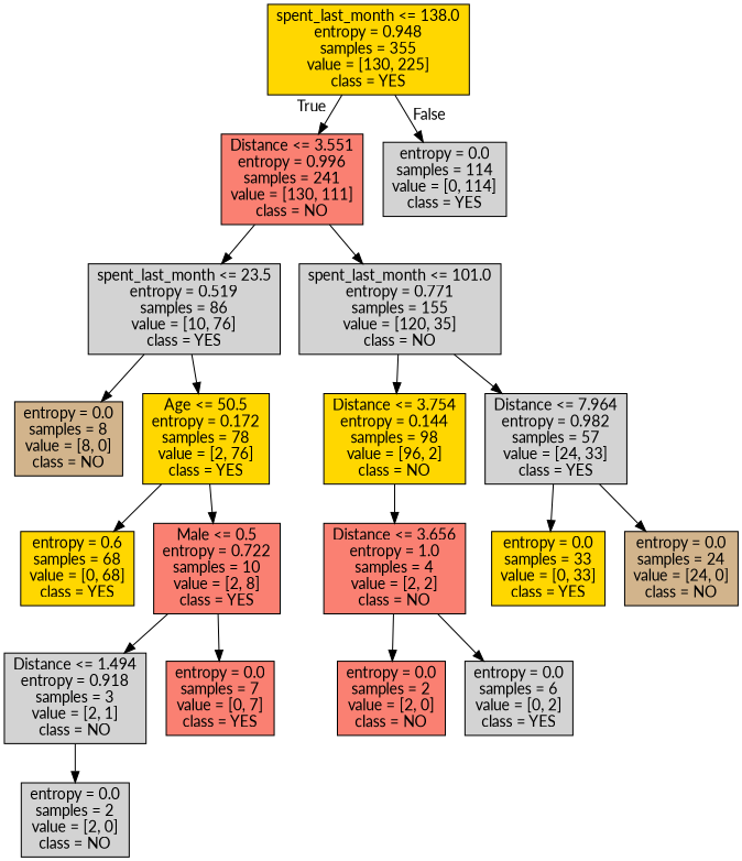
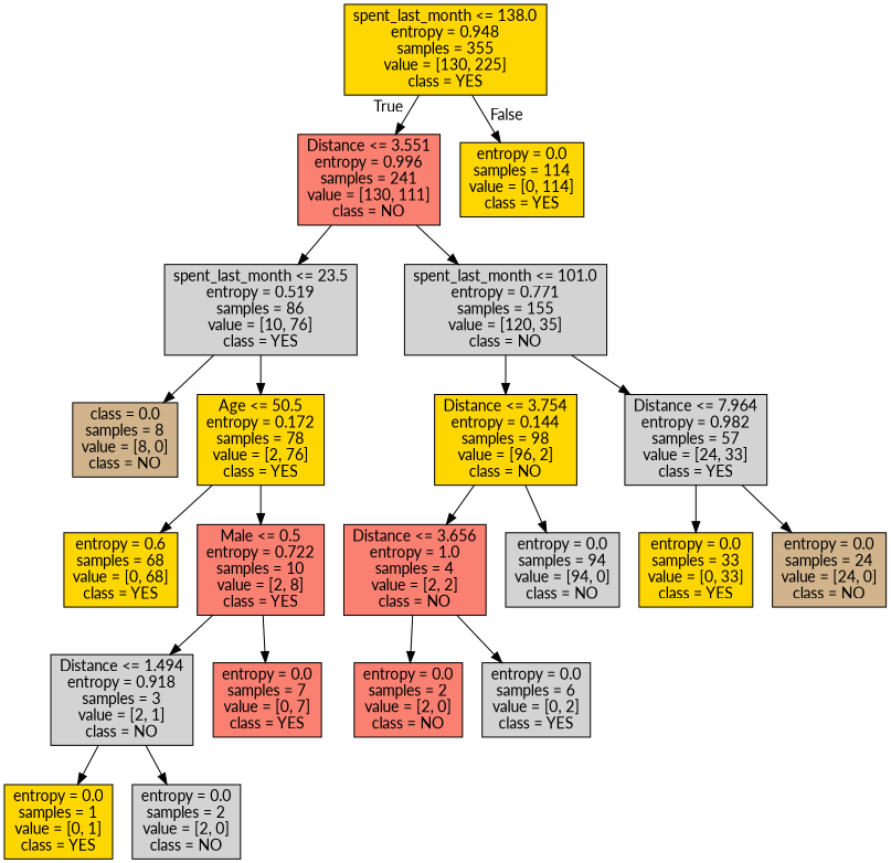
  digraph {
    fontname=Lato
    node [color=black fillcolor=lightgrey fontname=Lato shape=box style=filled]
    edge [fontname=Lato]
    n1 [fillcolor=gold label="spent_last_month <= 138.0\nentropy = 0.948\nsamples = 355\nvalue = [130, 225]\nclass = YES"]
    n2 [fillcolor=salmon label="Distance <= 3.551\nentropy = 0.996\nsamples = 241\nvalue = [130, 111]\nclass = NO"]
-   n3 [label="entropy = 0.0\nsamples = 114\nvalue = [0, 114]\nclass = YES"]
+   n3 [fillcolor=gold label="entropy = 0.0\nsamples = 114\nvalue = [0, 114]\nclass = YES"]
    n4 [label="spent_last_month <= 23.5\nentropy = 0.519\nsamples = 86\nvalue = [10, 76]\nclass = YES"]
    n5 [label="spent_last_month <= 101.0\nentropy = 0.771\nsamples = 155\nvalue = [120, 35]\nclass = NO"]
-   n6 [fillcolor=tan label="entropy = 0.0\nsamples = 8\nvalue = [8, 0]\nclass = NO"]
+   n6 [fillcolor=tan label="class = 0.0\nsamples = 8\nvalue = [8, 0]\nclass = NO"]
    n7 [fillcolor=gold label="Age <= 50.5\nentropy = 0.172\nsamples = 78\nvalue = [2, 76]\nclass = YES"]
    n8 [fillcolor=gold label="Distance <= 3.754\nentropy = 0.144\nsamples = 98\nvalue = [96, 2]\nclass = NO"]
    n9 [label="Distance <= 7.964\nentropy = 0.982\nsamples = 57\nvalue = [24, 33]\nclass = YES"]
    n10 [fillcolor=gold label="entropy = 0.6\nsamples = 68\nvalue = [0, 68]\nclass = YES"]
    n11 [fillcolor=salmon label="Male <= 0.5\nentropy = 0.722\nsamples = 10\nvalue = [2, 8]\nclass = YES"]
    n12 [label="Distance <= 1.494\nentropy = 0.918\nsamples = 3\nvalue = [2, 1]\nclass = NO"]
    n13 [fillcolor=salmon label="entropy = 0.0\nsamples = 7\nvalue = [0, 7]\nclass = YES"]
+   n14 [fillcolor=gold label="entropy = 0.0\nsamples = 1\nvalue = [0, 1]\nclass = YES"]
    n15 [label="entropy = 0.0\nsamples = 2\nvalue = [2, 0]\nclass = NO"]
    n16 [fillcolor=salmon label="Distance <= 3.656\nentropy = 1.0\nsamples = 4\nvalue = [2, 2]\nclass = NO"]
+   n17 [label="entropy = 0.0\nsamples = 94\nvalue = [94, 0]\nclass = NO"]
    n18 [fillcolor=gold label="entropy = 0.0\nsamples = 33\nvalue = [0, 33]\nclass = YES"]
    n19 [fillcolor=tan label="entropy = 0.0\nsamples = 24\nvalue = [24, 0]\nclass = NO"]
    n20 [fillcolor=salmon label="entropy = 0.0\nsamples = 2\nvalue = [2, 0]\nclass = NO"]
    n21 [label="entropy = 0.0\nsamples = 6\nvalue = [0, 2]\nclass = YES"]
    n1 -> n2 [headlabel=True labelangle=45 labeldistance=2.5]
    n1 -> n3 [headlabel=False labelangle=-45 labeldistance=2.5]
    n2 -> n4
    n2 -> n5
    n4 -> n6
    n4 -> n7
    n5 -> n8
    n5 -> n9
    n7 -> n10
    n7 -> n11
    n8 -> n16
+   n8 -> n17
    n9 -> n18
    n9 -> n19
    n11 -> n12
    n11 -> n13
+   n12 -> n14
    n12 -> n15
    n16 -> n20
    n16 -> n21
  }
